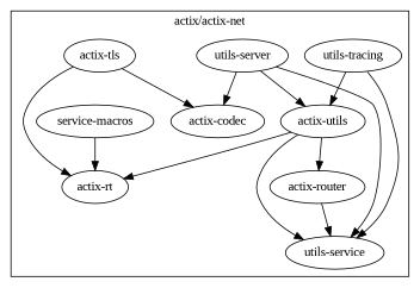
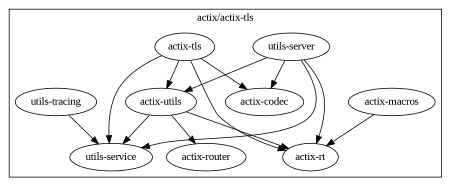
  digraph {
    fontname="Liberation Serif"
    node [fontname="Liberation Serif"]
    edge [fontname="Liberation Serif"]
    "actix-codec"
-   "actix-macros" [label="service-macros"]
+   "actix-macros"
    "actix-rt"
    n4 [label="utils-server"]
    n5 [label="utils-service"]
    "actix-tls"
    n7 [label="utils-tracing"]
    "actix-utils"
    "actix-router"
    subgraph cluster_1 {
-     label="actix/actix-net"
+     label="actix/actix-tls"
      "actix-codec"
      "actix-macros"
      "actix-rt"
      n4
      n5
      "actix-tls"
      n7
      "actix-utils"
      "actix-router"
    }
    "actix-macros" -> "actix-rt"
    n4 -> "actix-codec"
+   n4 -> "actix-rt"
    n4 -> n5
    n4 -> "actix-utils"
    "actix-tls" -> "actix-codec"
    "actix-tls" -> "actix-rt"
-   "actix-router" -> n5
-   n7 -> "actix-utils"
+   "actix-tls" -> n5
+   "actix-tls" -> "actix-utils"
    n7 -> n5
    "actix-utils" -> "actix-rt"
    "actix-utils" -> n5
    "actix-utils" -> "actix-router"
  }
